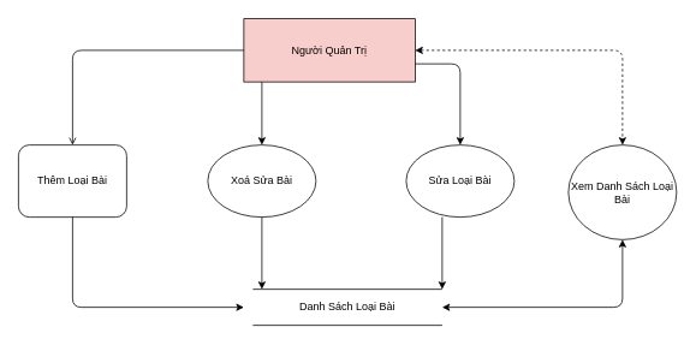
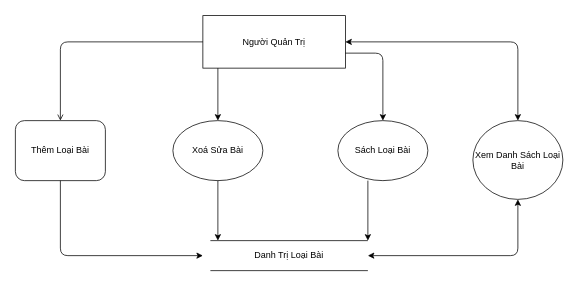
  <mxCell id="0" />
  <mxCell id="1" parent="0" />
- <mxCell id="2" value="Người Quản Trị" style="rounded=0;whiteSpace=wrap;html=1;fillColor=#f8cecc;" parent="1" vertex="1"><mxGeometry x="270" y="20" width="190" height="70" as="geometry" /></mxCell>
+ <mxCell id="2" value="Người Quản Trị" style="rounded=0;whiteSpace=wrap;html=1;" parent="1" vertex="1"><mxGeometry x="270" y="20" width="190" height="70" as="geometry" /></mxCell>
  <mxCell id="3" value="Thêm Loại Bài" style="whiteSpace=wrap;html=1;rounded=1;" parent="1" vertex="1"><mxGeometry x="20" y="160" width="120" height="80" as="geometry" /></mxCell>
  <mxCell id="4" value="Xoá Sửa Bài" style="ellipse;whiteSpace=wrap;html=1;" parent="1" vertex="1"><mxGeometry x="230" y="160" width="120" height="80" as="geometry" /></mxCell>
- <mxCell id="5" value="Sửa Loại Bài" style="ellipse;whiteSpace=wrap;html=1;" parent="1" vertex="1"><mxGeometry x="450" y="160" width="120" height="80" as="geometry" /></mxCell>
+ <mxCell id="5" value="Sách Loại Bài" style="ellipse;whiteSpace=wrap;html=1;" parent="1" vertex="1"><mxGeometry x="450" y="160" width="120" height="80" as="geometry" /></mxCell>
  <mxCell id="6" value="Xem Danh Sách Loại Bài" style="ellipse;whiteSpace=wrap;html=1;" parent="1" vertex="1"><mxGeometry x="630" y="160" width="120" height="105" as="geometry" /></mxCell>
  <mxCell id="7" value="" style="endArrow=open;html=1;entryX=0.5;entryY=0;entryDx=0;entryDy=0;exitX=0;exitY=0.5;exitDx=0;exitDy=0;" parent="1" source="2" target="3" edge="1"><mxGeometry width="50" height="50" relative="1" as="geometry"><mxPoint x="100" y="140" as="sourcePoint" /><mxPoint x="150" y="90" as="targetPoint" /><Array as="points"><mxPoint x="80" y="55" /></Array></mxGeometry></mxCell>
  <mxCell id="8" value="" style="endArrow=none;html=1;" parent="1" edge="1"><mxGeometry width="50" height="50" relative="1" as="geometry"><mxPoint x="280" y="360" as="sourcePoint" /><mxPoint x="490" y="360" as="targetPoint" /></mxGeometry></mxCell>
  <mxCell id="9" value="" style="endArrow=none;html=1;" parent="1" edge="1"><mxGeometry width="50" height="50" relative="1" as="geometry"><mxPoint x="280" y="320" as="sourcePoint" /><mxPoint x="490" y="320" as="targetPoint" /></mxGeometry></mxCell>
- <mxCell id="10" value="Danh Sách Loại Bài" style="text;html=1;strokeColor=none;fillColor=none;align=center;verticalAlign=middle;whiteSpace=wrap;rounded=0;" parent="1" vertex="1"><mxGeometry x="300" y="330" width="170" height="20" as="geometry" /></mxCell>
+ <mxCell id="10" value="Danh Trị Loại Bài" style="text;html=1;strokeColor=none;fillColor=none;align=center;verticalAlign=middle;whiteSpace=wrap;rounded=0;" parent="1" vertex="1"><mxGeometry x="300" y="330" width="170" height="20" as="geometry" /></mxCell>
  <mxCell id="11" value="" style="endArrow=classic;html=1;exitX=0.5;exitY=1;exitDx=0;exitDy=0;" parent="1" source="3" edge="1"><mxGeometry width="50" height="50" relative="1" as="geometry"><mxPoint x="100" y="340" as="sourcePoint" /><mxPoint x="270" y="340" as="targetPoint" /><Array as="points"><mxPoint x="80" y="340" /></Array></mxGeometry></mxCell>
  <mxCell id="12" value="" style="endArrow=classic;html=1;entryX=0.5;entryY=0;entryDx=0;entryDy=0;" parent="1" target="4" edge="1"><mxGeometry width="50" height="50" relative="1" as="geometry"><mxPoint x="290" y="90" as="sourcePoint" /><mxPoint x="280" y="90" as="targetPoint" /></mxGeometry></mxCell>
  <mxCell id="13" value="" style="endArrow=classic;html=1;" parent="1" target="5" edge="1"><mxGeometry width="50" height="50" relative="1" as="geometry"><mxPoint x="460" y="70" as="sourcePoint" /><mxPoint x="450" y="140" as="targetPoint" /><Array as="points"><mxPoint x="510" y="70" /></Array></mxGeometry></mxCell>
- <mxCell id="14" value="" style="endArrow=classic;startArrow=classic;html=1;exitX=1;exitY=0.5;exitDx=0;exitDy=0;entryX=0.5;entryY=0;entryDx=0;entryDy=0;dashed=1;" parent="1" source="2" target="6" edge="1"><mxGeometry width="50" height="50" relative="1" as="geometry"><mxPoint x="580" y="50" as="sourcePoint" /><mxPoint x="700" y="150" as="targetPoint" /><Array as="points"><mxPoint x="690" y="55" /></Array></mxGeometry></mxCell>
+ <mxCell id="14" value="" style="endArrow=classic;startArrow=classic;html=1;exitX=1;exitY=0.5;exitDx=0;exitDy=0;entryX=0.5;entryY=0;entryDx=0;entryDy=0;" parent="1" source="2" target="6" edge="1"><mxGeometry width="50" height="50" relative="1" as="geometry"><mxPoint x="580" y="50" as="sourcePoint" /><mxPoint x="700" y="150" as="targetPoint" /><Array as="points"><mxPoint x="690" y="55" /></Array></mxGeometry></mxCell>
  <mxCell id="15" value="" style="endArrow=classic;startArrow=classic;html=1;entryX=0.5;entryY=1;entryDx=0;entryDy=0;" parent="1" target="6" edge="1"><mxGeometry width="50" height="50" relative="1" as="geometry"><mxPoint x="490" y="340" as="sourcePoint" /><mxPoint x="620" y="260" as="targetPoint" /><Array as="points"><mxPoint x="690" y="340" /></Array></mxGeometry></mxCell>
  <mxCell id="16" value="" style="endArrow=classic;html=1;exitX=0.5;exitY=1;exitDx=0;exitDy=0;" parent="1" source="4" edge="1"><mxGeometry width="50" height="50" relative="1" as="geometry"><mxPoint x="320" y="300" as="sourcePoint" /><mxPoint x="290" y="320" as="targetPoint" /></mxGeometry></mxCell>
  <mxCell id="17" value="" style="endArrow=classic;html=1;" parent="1" edge="1"><mxGeometry width="50" height="50" relative="1" as="geometry"><mxPoint x="490" y="240" as="sourcePoint" /><mxPoint x="490" y="320" as="targetPoint" /></mxGeometry></mxCell>
